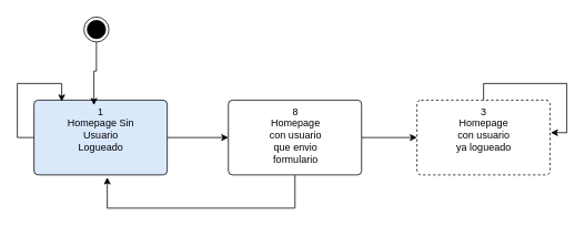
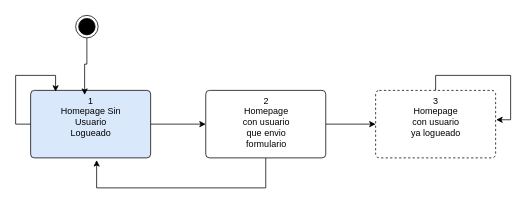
  <mxCell id="0" />
  <mxCell id="1" parent="0" />
  <mxCell id="2" style="edgeStyle=orthogonalEdgeStyle;rounded=0;orthogonalLoop=1;jettySize=auto;html=1;entryX=0;entryY=0.5;entryDx=0;entryDy=0;" edge="1" parent="1" source="3" target="6"><mxGeometry relative="1" as="geometry" /></mxCell>
  <mxCell id="3" value="1&lt;br&gt;Homepage Sin &lt;br&gt;Usuario&lt;br&gt;Logueado" style="html=1;align=center;verticalAlign=top;rounded=1;absoluteArcSize=1;arcSize=10;dashed=0;fillColor=#dae8fc;" vertex="1" parent="1"><mxGeometry x="40" y="120" width="160" height="90" as="geometry" /></mxCell>
  <mxCell id="4" style="edgeStyle=orthogonalEdgeStyle;rounded=0;orthogonalLoop=1;jettySize=auto;html=1;entryX=0;entryY=0.5;entryDx=0;entryDy=0;" edge="1" parent="1" source="6" target="7"><mxGeometry relative="1" as="geometry" /></mxCell>
  <mxCell id="5" style="edgeStyle=orthogonalEdgeStyle;rounded=0;orthogonalLoop=1;jettySize=auto;html=1;entryX=0.55;entryY=1.033;entryDx=0;entryDy=0;entryPerimeter=0;exitX=0.5;exitY=1;exitDx=0;exitDy=0;" edge="1" parent="1" source="6" target="3"><mxGeometry relative="1" as="geometry"><Array as="points"><mxPoint x="354" y="250" /><mxPoint x="128" y="250" /></Array></mxGeometry></mxCell>
- <mxCell id="6" value="8&lt;br&gt;Homepage&lt;br&gt;con usuario&lt;br&gt;que envio&lt;br&gt;formulario" style="html=1;align=center;verticalAlign=top;rounded=1;absoluteArcSize=1;arcSize=10;dashed=0;" vertex="1" parent="1"><mxGeometry x="273.5" y="120" width="160" height="90" as="geometry" /></mxCell>
+ <mxCell id="6" value="2&lt;br&gt;Homepage&lt;br&gt;con usuario&lt;br&gt;que envio&lt;br&gt;formulario" style="html=1;align=center;verticalAlign=top;rounded=1;absoluteArcSize=1;arcSize=10;dashed=0;" vertex="1" parent="1"><mxGeometry x="273.5" y="120" width="160" height="90" as="geometry" /></mxCell>
  <mxCell id="7" value="3&lt;br&gt;Homepage&lt;br&gt;con usuario&lt;br&gt;ya logueado" style="html=1;align=center;verticalAlign=top;rounded=1;absoluteArcSize=1;arcSize=10;dashed=1;" vertex="1" parent="1"><mxGeometry x="500" y="120" width="160" height="90" as="geometry" /></mxCell>
  <mxCell id="8" style="edgeStyle=orthogonalEdgeStyle;rounded=0;orthogonalLoop=1;jettySize=auto;html=1;entryX=0.45;entryY=0.067;entryDx=0;entryDy=0;entryPerimeter=0;" edge="1" parent="1" source="9" target="3"><mxGeometry relative="1" as="geometry"><mxPoint x="115" y="110" as="targetPoint" /></mxGeometry></mxCell>
  <mxCell id="9" value="" style="ellipse;html=1;shape=endState;fillColor=#000000;strokeColor=#000000;" vertex="1" parent="1"><mxGeometry x="100" y="20" width="30" height="30" as="geometry" /></mxCell>
  <mxCell id="10" style="edgeStyle=orthogonalEdgeStyle;rounded=0;orthogonalLoop=1;jettySize=auto;html=1;entryX=1.005;entryY=0.435;entryDx=0;entryDy=0;entryPerimeter=0;" edge="1" parent="1" source="7" target="7"><mxGeometry relative="1" as="geometry" /></mxCell>
  <mxCell id="11" style="edgeStyle=orthogonalEdgeStyle;rounded=0;orthogonalLoop=1;jettySize=auto;html=1;entryX=0.208;entryY=0.019;entryDx=0;entryDy=0;exitX=0;exitY=0.5;exitDx=0;exitDy=0;entryPerimeter=0;" edge="1" parent="1" source="3" target="3"><mxGeometry relative="1" as="geometry"><Array as="points"><mxPoint x="20" y="165" /><mxPoint x="20" y="100" /><mxPoint x="73" y="100" /></Array></mxGeometry></mxCell>
